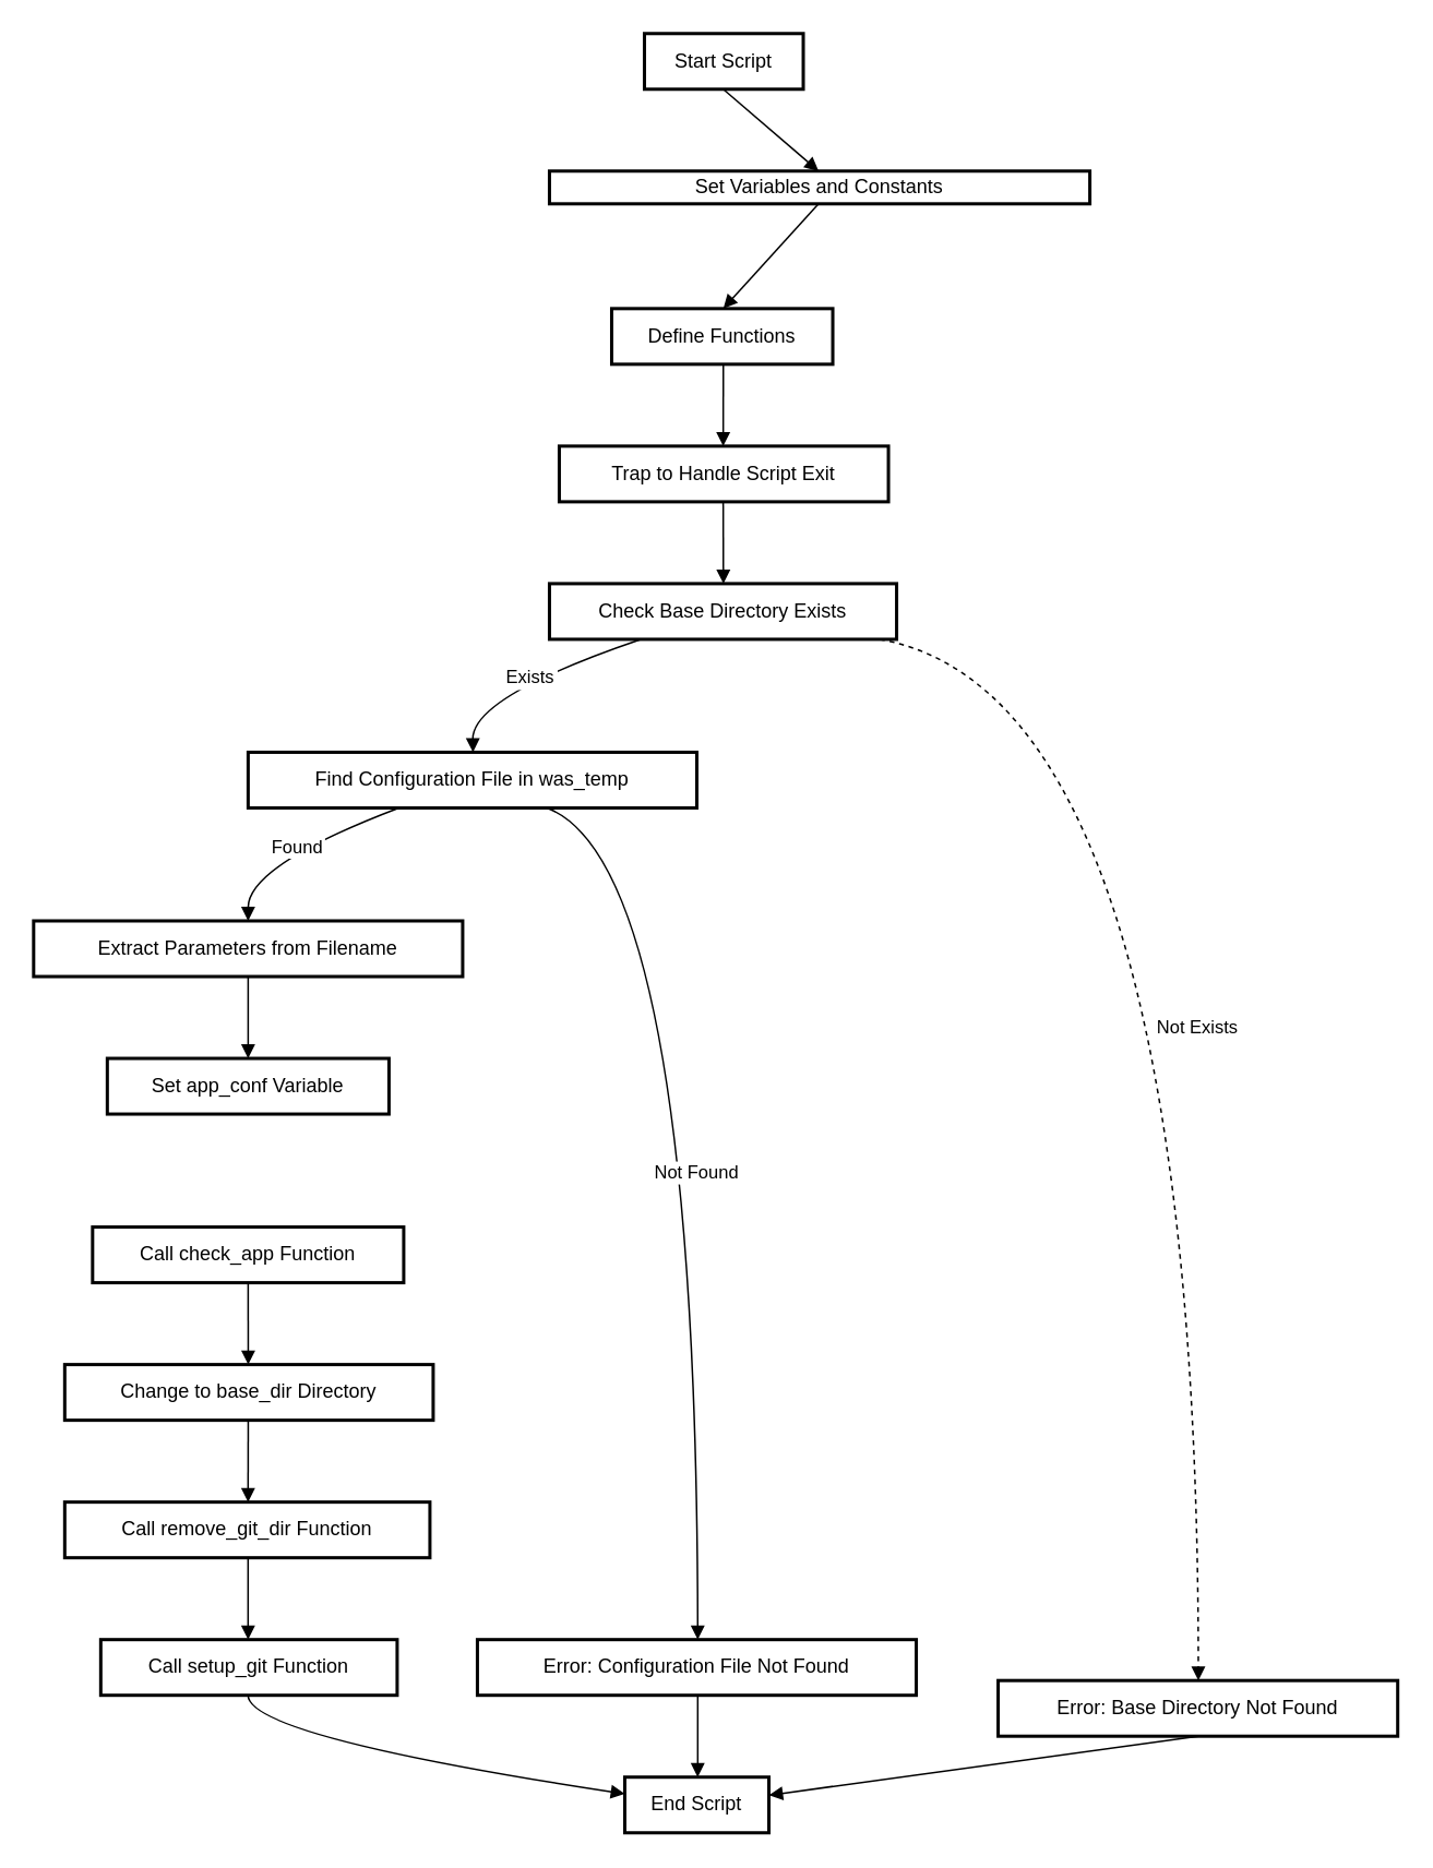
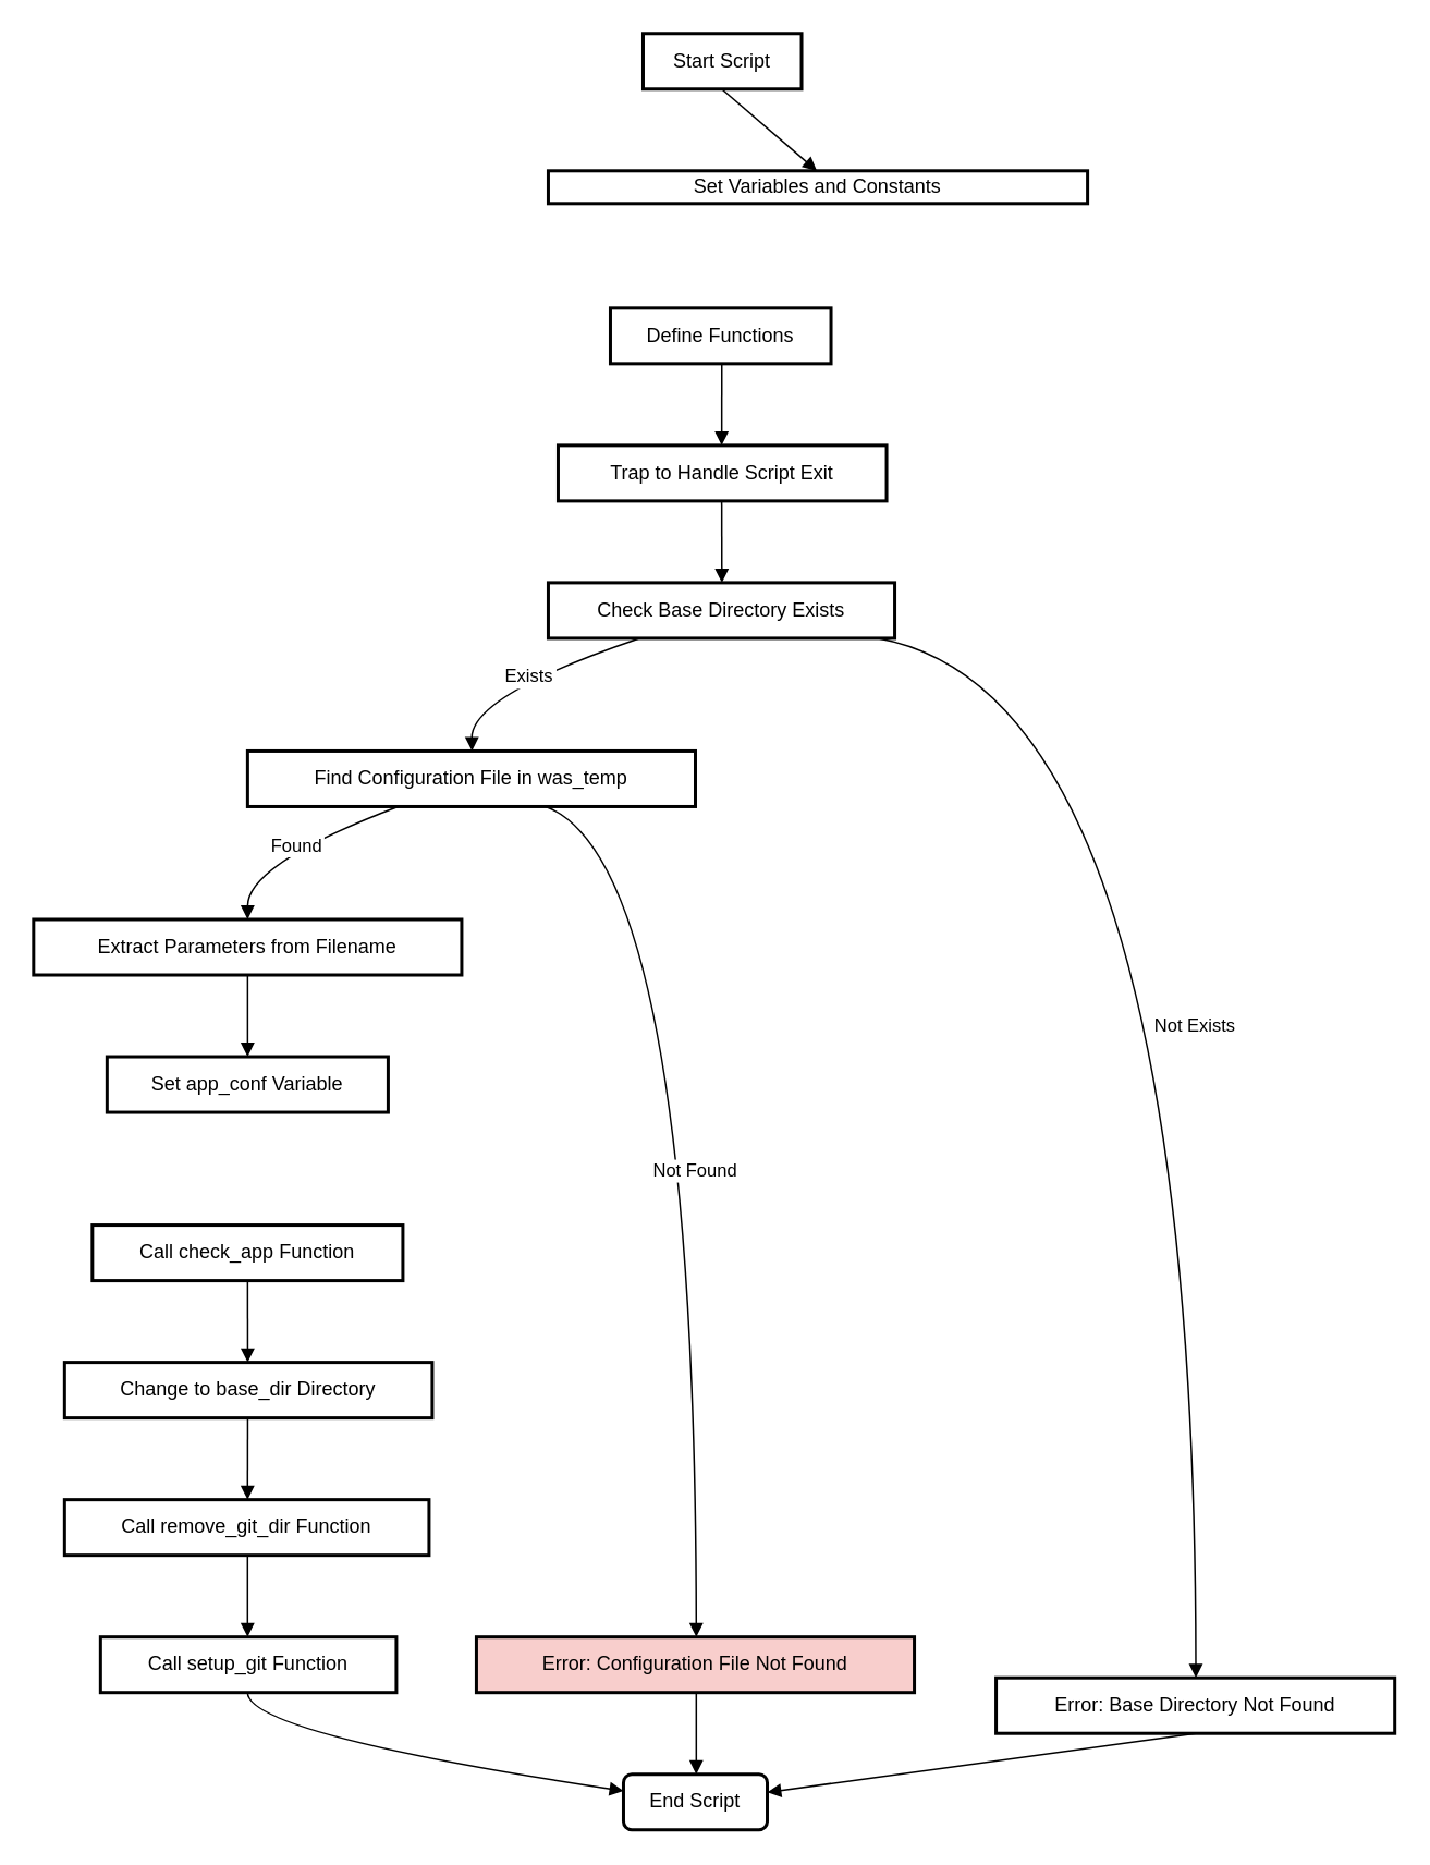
  <mxCell id="0" />
  <mxCell id="1" parent="0" />
  <mxCell id="2" value="Start Script" style="whiteSpace=wrap;strokeWidth=2;" vertex="1" parent="1"><mxGeometry x="393" y="20" width="97" height="34" as="geometry" /></mxCell>
  <mxCell id="3" value="Set Variables and Constants" style="whiteSpace=wrap;strokeWidth=2;" vertex="1" parent="1"><mxGeometry x="335" y="104" width="330" height="20" as="geometry" /></mxCell>
  <mxCell id="4" value="Define Functions" style="whiteSpace=wrap;strokeWidth=2;" vertex="1" parent="1"><mxGeometry x="373" y="188" width="135" height="34" as="geometry" /></mxCell>
  <mxCell id="5" value="Trap to Handle Script Exit" style="whiteSpace=wrap;strokeWidth=2;" vertex="1" parent="1"><mxGeometry x="341" y="272" width="201" height="34" as="geometry" /></mxCell>
  <mxCell id="6" value="Check Base Directory Exists" style="whiteSpace=wrap;strokeWidth=2;" vertex="1" parent="1"><mxGeometry x="335" y="356" width="212" height="34" as="geometry" /></mxCell>
  <mxCell id="7" value="Find Configuration File in was_temp" style="whiteSpace=wrap;strokeWidth=2;" vertex="1" parent="1"><mxGeometry x="151" y="459" width="274" height="34" as="geometry" /></mxCell>
  <mxCell id="8" value="Error: Base Directory Not Found" style="whiteSpace=wrap;strokeWidth=2;" vertex="1" parent="1"><mxGeometry x="609" y="1026" width="244" height="34" as="geometry" /></mxCell>
  <mxCell id="9" value="Extract Parameters from Filename" style="whiteSpace=wrap;strokeWidth=2;" vertex="1" parent="1"><mxGeometry x="20" y="562" width="262" height="34" as="geometry" /></mxCell>
- <mxCell id="10" value="Error: Configuration File Not Found" style="whiteSpace=wrap;strokeWidth=2;" vertex="1" parent="1"><mxGeometry x="291" y="1001" width="268" height="34" as="geometry" /></mxCell>
+ <mxCell id="10" value="Error: Configuration File Not Found" style="whiteSpace=wrap;strokeWidth=2;fillColor=#f8cecc;" vertex="1" parent="1"><mxGeometry x="291" y="1001" width="268" height="34" as="geometry" /></mxCell>
  <mxCell id="11" value="Set app_conf Variable" style="whiteSpace=wrap;strokeWidth=2;" vertex="1" parent="1"><mxGeometry x="65" y="646" width="172" height="34" as="geometry" /></mxCell>
  <mxCell id="12" value="Call check_app Function" style="whiteSpace=wrap;strokeWidth=2;" vertex="1" parent="1"><mxGeometry x="56" y="749" width="190" height="34" as="geometry" /></mxCell>
  <mxCell id="13" value="Change to base_dir Directory" style="whiteSpace=wrap;strokeWidth=2;" vertex="1" parent="1"><mxGeometry x="39" y="833" width="225" height="34" as="geometry" /></mxCell>
  <mxCell id="14" value="Call remove_git_dir Function" style="whiteSpace=wrap;strokeWidth=2;" vertex="1" parent="1"><mxGeometry x="39" y="917" width="223" height="34" as="geometry" /></mxCell>
  <mxCell id="15" value="Call setup_git Function" style="whiteSpace=wrap;strokeWidth=2;" vertex="1" parent="1"><mxGeometry x="61" y="1001" width="181" height="34" as="geometry" /></mxCell>
- <mxCell id="16" value="End Script" style="whiteSpace=wrap;strokeWidth=2;" vertex="1" parent="1"><mxGeometry x="381" y="1085" width="88" height="34" as="geometry" /></mxCell>
+ <mxCell id="16" value="End Script" style="whiteSpace=wrap;strokeWidth=2;rounded=1;" vertex="1" parent="1"><mxGeometry x="381" y="1085" width="88" height="34" as="geometry" /></mxCell>
  <mxCell id="17" value="" style="curved=1;startArrow=none;endArrow=block;exitX=0.496;exitY=1;entryX=0.498;entryY=0;rounded=0;" edge="1" parent="1" source="2" target="3"><mxGeometry relative="1" as="geometry"><Array as="points" /></mxGeometry></mxCell>
- <mxCell id="18" value="" style="curved=1;startArrow=none;endArrow=block;exitX=0.498;exitY=1;entryX=0.505;entryY=0;rounded=0;" edge="1" parent="1" source="3" target="4"><mxGeometry relative="1" as="geometry"><Array as="points" /></mxGeometry></mxCell>
  <mxCell id="19" value="" style="curved=1;startArrow=none;endArrow=block;exitX=0.505;exitY=1;entryX=0.498;entryY=0;rounded=0;" edge="1" parent="1" source="4" target="5"><mxGeometry relative="1" as="geometry"><Array as="points" /></mxGeometry></mxCell>
  <mxCell id="20" value="" style="curved=1;startArrow=none;endArrow=block;exitX=0.498;exitY=1;entryX=0.501;entryY=0;rounded=0;" edge="1" parent="1" source="5" target="6"><mxGeometry relative="1" as="geometry"><Array as="points" /></mxGeometry></mxCell>
  <mxCell id="21" value="Exists" style="curved=1;startArrow=none;endArrow=block;exitX=0.263;exitY=1;entryX=0.501;entryY=0;rounded=0;" edge="1" parent="1" source="6" target="7"><mxGeometry relative="1" as="geometry"><Array as="points"><mxPoint x="288" y="425" /></Array></mxGeometry></mxCell>
- <mxCell id="22" value="Not Exists" style="curved=1;startArrow=none;endArrow=block;exitX=0.952;exitY=1;entryX=0.501;entryY=0;rounded=0;dashed=1;" edge="1" parent="1" source="6" target="8"><mxGeometry relative="1" as="geometry"><Array as="points"><mxPoint x="731" y="425" /></Array></mxGeometry></mxCell>
+ <mxCell id="22" value="Not Exists" style="curved=1;startArrow=none;endArrow=block;exitX=0.952;exitY=1;entryX=0.501;entryY=0;rounded=0;" edge="1" parent="1" source="6" target="8"><mxGeometry relative="1" as="geometry"><Array as="points"><mxPoint x="731" y="425" /></Array></mxGeometry></mxCell>
  <mxCell id="23" value="Found" style="curved=1;startArrow=none;endArrow=block;exitX=0.336;exitY=1;entryX=0.5;entryY=0;rounded=0;" edge="1" parent="1" source="7" target="9"><mxGeometry relative="1" as="geometry"><Array as="points"><mxPoint x="151" y="528" /></Array></mxGeometry></mxCell>
  <mxCell id="24" value="Not Found" style="curved=1;startArrow=none;endArrow=block;exitX=0.666;exitY=1;entryX=0.502;entryY=0;rounded=0;" edge="1" parent="1" source="7" target="10"><mxGeometry relative="1" as="geometry"><Array as="points"><mxPoint x="425" y="528" /></Array></mxGeometry></mxCell>
  <mxCell id="25" value="" style="curved=1;startArrow=none;endArrow=block;exitX=0.5;exitY=1;entryX=0.5;entryY=0;rounded=0;" edge="1" parent="1" source="9" target="11"><mxGeometry relative="1" as="geometry"><Array as="points" /></mxGeometry></mxCell>
  <mxCell id="26" value="" style="curved=1;startArrow=none;endArrow=block;exitX=0.5;exitY=1;entryX=0.498;entryY=0;rounded=0;" edge="1" parent="1" source="12" target="13"><mxGeometry relative="1" as="geometry"><Array as="points" /></mxGeometry></mxCell>
  <mxCell id="27" value="" style="curved=1;startArrow=none;endArrow=block;exitX=0.498;exitY=1;entryX=0.502;entryY=0;rounded=0;" edge="1" parent="1" source="13" target="14"><mxGeometry relative="1" as="geometry"><Array as="points" /></mxGeometry></mxCell>
  <mxCell id="28" value="" style="curved=1;startArrow=none;endArrow=block;exitX=0.502;exitY=1;entryX=0.497;entryY=0;rounded=0;" edge="1" parent="1" source="14" target="15"><mxGeometry relative="1" as="geometry"><Array as="points" /></mxGeometry></mxCell>
  <mxCell id="29" value="" style="curved=1;startArrow=none;endArrow=block;exitX=0.497;exitY=1;entryX=0.003;entryY=0.301;rounded=0;" edge="1" parent="1" source="15" target="16"><mxGeometry relative="1" as="geometry"><Array as="points"><mxPoint x="151" y="1060" /></Array></mxGeometry></mxCell>
  <mxCell id="30" value="" style="curved=1;startArrow=none;endArrow=block;exitX=0.501;exitY=1;entryX=1.008;entryY=0.322;rounded=0;" edge="1" parent="1" source="8" target="16"><mxGeometry relative="1" as="geometry"><Array as="points"><mxPoint x="731" y="1060" /></Array></mxGeometry></mxCell>
  <mxCell id="31" value="" style="curved=1;startArrow=none;endArrow=block;exitX=0.502;exitY=1;entryX=0.506;entryY=0;rounded=0;" edge="1" parent="1" source="10" target="16"><mxGeometry relative="1" as="geometry"><Array as="points" /></mxGeometry></mxCell>
